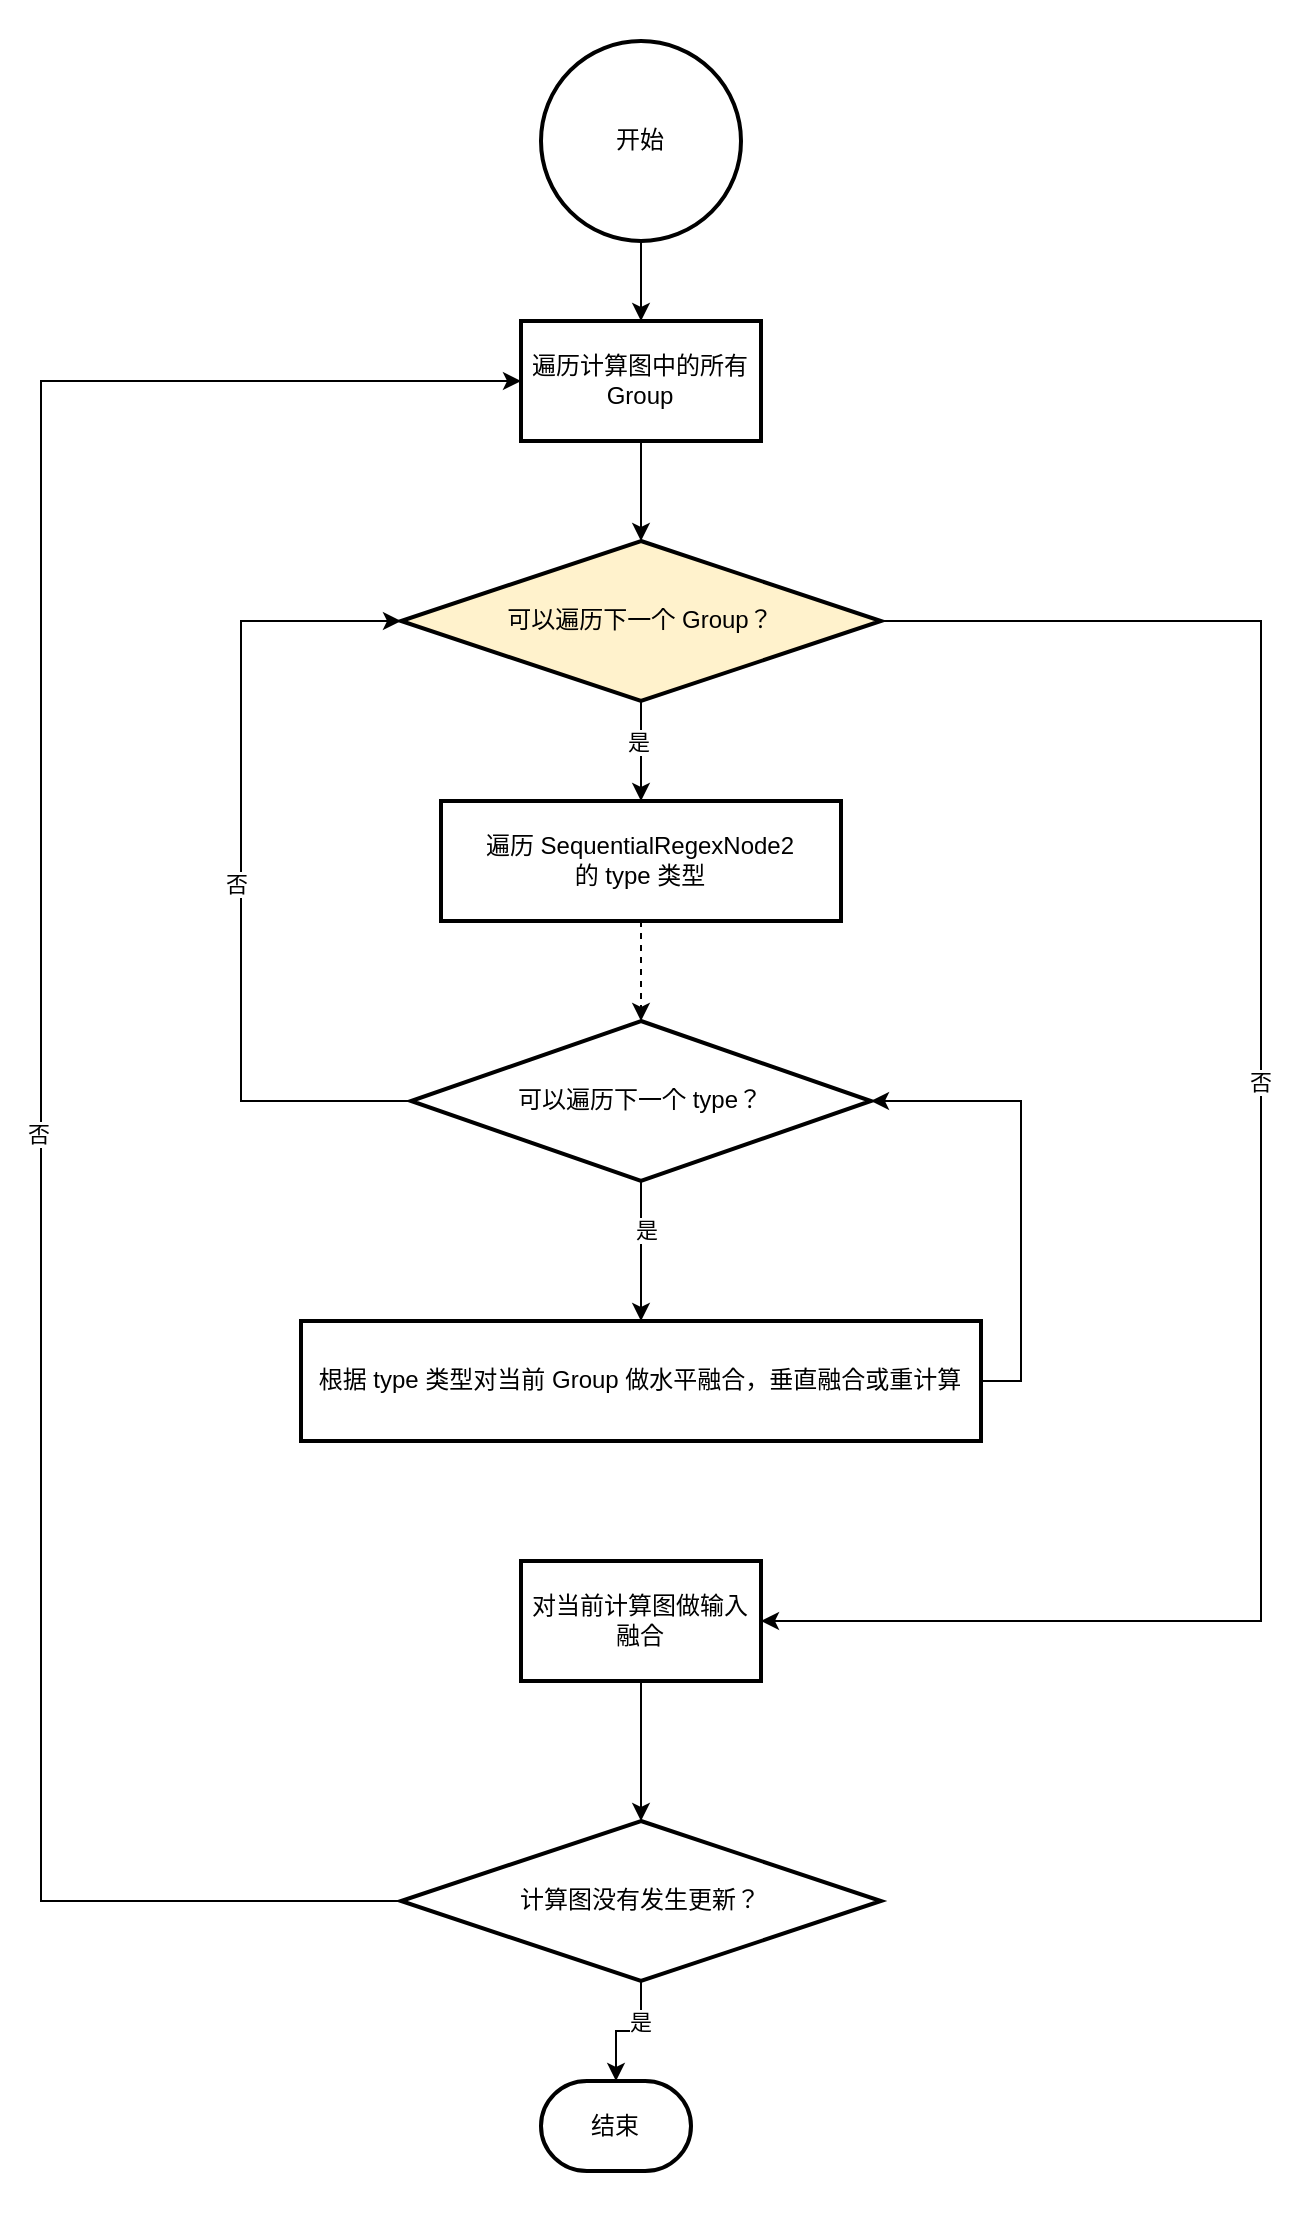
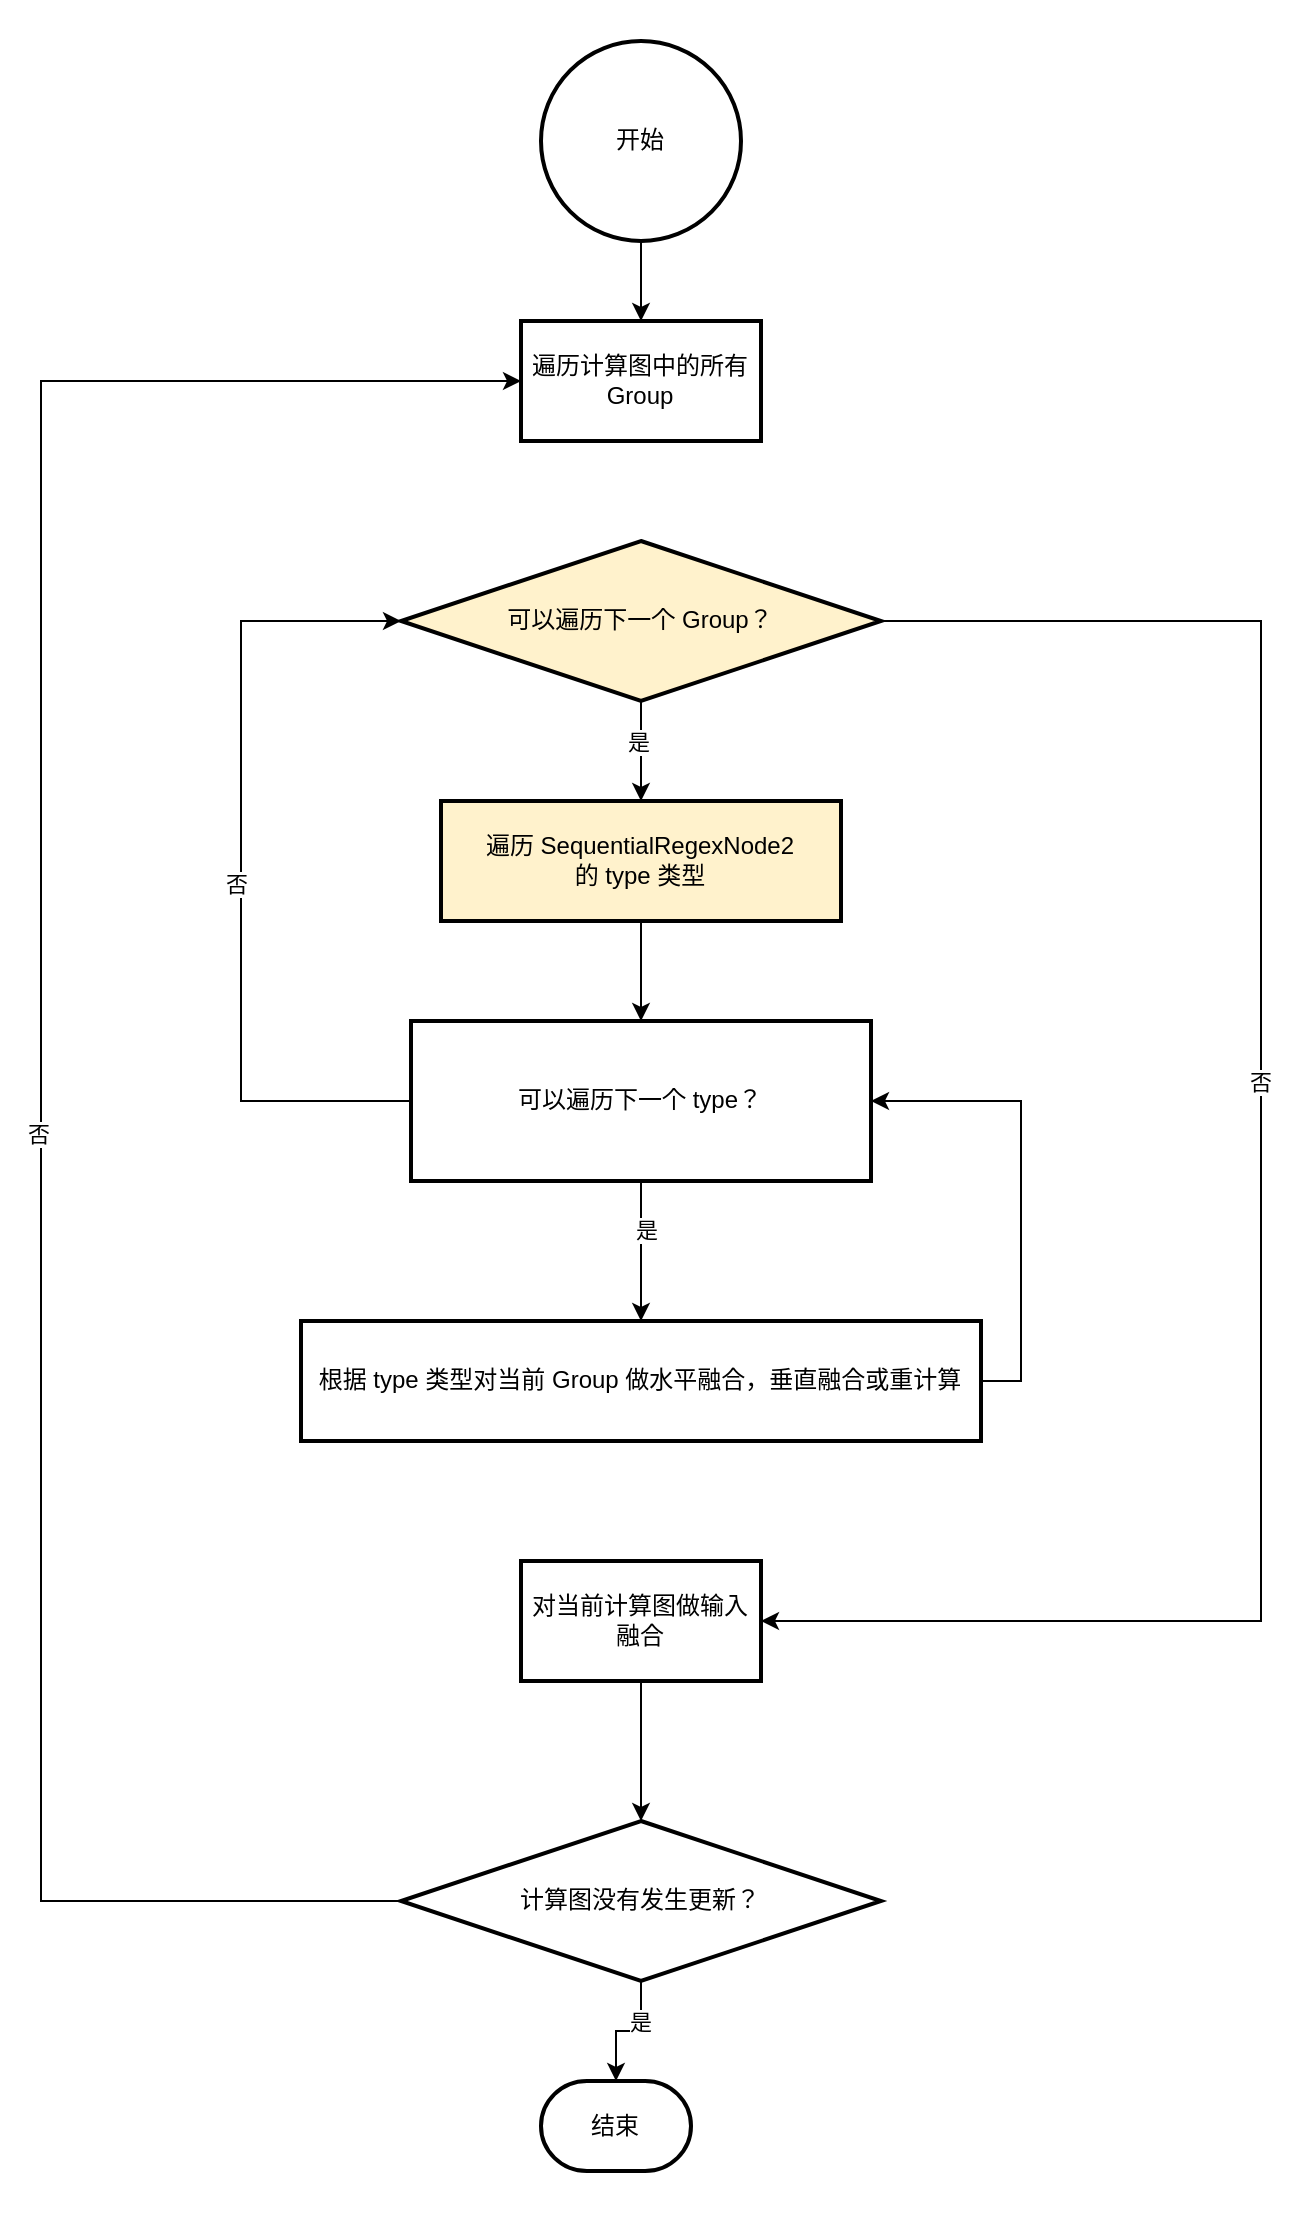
  <mxCell id="0" />
  <mxCell id="1" parent="0" />
  <mxCell id="2" style="edgeStyle=orthogonalEdgeStyle;rounded=0;orthogonalLoop=1;jettySize=auto;html=1;exitX=0.5;exitY=1;exitDx=0;exitDy=0;exitPerimeter=0;entryX=0.5;entryY=0;entryDx=0;entryDy=0;" edge="1" parent="1" source="3" target="25"><mxGeometry relative="1" as="geometry" /></mxCell>
  <mxCell id="3" value="开始" style="strokeWidth=2;html=1;shape=mxgraph.flowchart.start_2;whiteSpace=wrap;" vertex="1" parent="1"><mxGeometry x="270" y="20" width="100" height="100" as="geometry" /></mxCell>
  <mxCell id="4" style="edgeStyle=orthogonalEdgeStyle;rounded=0;orthogonalLoop=1;jettySize=auto;html=1;exitX=0.5;exitY=1;exitDx=0;exitDy=0;entryX=0.5;entryY=0;entryDx=0;entryDy=0;" edge="1" parent="1" source="8" target="27"><mxGeometry relative="1" as="geometry" /></mxCell>
  <mxCell id="5" value="是" style="edgeLabel;html=1;align=center;verticalAlign=middle;resizable=0;points=[];" vertex="1" connectable="0" parent="4"><mxGeometry x="-0.173" y="-2" relative="1" as="geometry"><mxPoint y="-1" as="offset" /></mxGeometry></mxCell>
  <mxCell id="6" style="edgeStyle=orthogonalEdgeStyle;rounded=0;orthogonalLoop=1;jettySize=auto;html=1;exitX=1;exitY=0.5;exitDx=0;exitDy=0;entryX=1;entryY=0.5;entryDx=0;entryDy=0;" edge="1" parent="1" source="8" target="17"><mxGeometry relative="1" as="geometry"><Array as="points"><mxPoint x="630" y="310" /><mxPoint x="630" y="810" /></Array></mxGeometry></mxCell>
  <mxCell id="7" value="否" style="edgeLabel;html=1;align=center;verticalAlign=middle;resizable=0;points=[];" vertex="1" connectable="0" parent="6"><mxGeometry x="-0.106" y="-1" relative="1" as="geometry"><mxPoint as="offset" /></mxGeometry></mxCell>
  <mxCell id="8" value="可以遍历下一个 Group？" style="rhombus;whiteSpace=wrap;html=1;strokeWidth=2;fillColor=#fff2cc;" vertex="1" parent="1"><mxGeometry x="200" y="270" width="240" height="80" as="geometry" /></mxCell>
  <mxCell id="9" value="" style="edgeStyle=orthogonalEdgeStyle;rounded=0;orthogonalLoop=1;jettySize=auto;html=1;entryX=0.5;entryY=0;entryDx=0;entryDy=0;" edge="1" parent="1" source="13" target="15"><mxGeometry relative="1" as="geometry"><mxPoint x="320" y="630" as="targetPoint" /></mxGeometry></mxCell>
  <mxCell id="10" value="是" style="edgeLabel;html=1;align=center;verticalAlign=middle;resizable=0;points=[];" vertex="1" connectable="0" parent="9"><mxGeometry x="-0.295" y="2" relative="1" as="geometry"><mxPoint y="-1" as="offset" /></mxGeometry></mxCell>
  <mxCell id="11" style="edgeStyle=orthogonalEdgeStyle;rounded=0;orthogonalLoop=1;jettySize=auto;html=1;exitX=0;exitY=0.5;exitDx=0;exitDy=0;entryX=0;entryY=0.5;entryDx=0;entryDy=0;" edge="1" parent="1" source="13" target="8"><mxGeometry relative="1" as="geometry"><Array as="points"><mxPoint x="120" y="550" /><mxPoint x="120" y="310" /></Array></mxGeometry></mxCell>
  <mxCell id="12" value="否" style="edgeLabel;html=1;align=center;verticalAlign=middle;resizable=0;points=[];" vertex="1" connectable="0" parent="11"><mxGeometry x="-0.044" y="3" relative="1" as="geometry"><mxPoint as="offset" /></mxGeometry></mxCell>
- <mxCell id="13" value="可以遍历下一个 type？" style="rhombus;whiteSpace=wrap;html=1;strokeWidth=2;" vertex="1" parent="1"><mxGeometry x="205" y="510" width="230" height="80" as="geometry" /></mxCell>
+ <mxCell id="13" value="可以遍历下一个 type？" style="whiteSpace=wrap;html=1;strokeWidth=2;rounded=0;" vertex="1" parent="1"><mxGeometry x="205" y="510" width="230" height="80" as="geometry" /></mxCell>
  <mxCell id="14" style="edgeStyle=orthogonalEdgeStyle;rounded=0;orthogonalLoop=1;jettySize=auto;html=1;exitX=1;exitY=0.5;exitDx=0;exitDy=0;entryX=1;entryY=0.5;entryDx=0;entryDy=0;" edge="1" parent="1" source="15" target="13"><mxGeometry relative="1" as="geometry" /></mxCell>
  <mxCell id="15" value="根据 type 类型对当前 Group 做水平融合，垂直融合或重计算" style="whiteSpace=wrap;html=1;strokeWidth=2;" vertex="1" parent="1"><mxGeometry x="150" y="660" width="340" height="60" as="geometry" /></mxCell>
  <mxCell id="16" value="" style="edgeStyle=orthogonalEdgeStyle;rounded=0;orthogonalLoop=1;jettySize=auto;html=1;" edge="1" parent="1" source="17" target="22"><mxGeometry relative="1" as="geometry" /></mxCell>
  <mxCell id="17" value="对当前计算图做输入融合" style="whiteSpace=wrap;html=1;strokeWidth=2;" vertex="1" parent="1"><mxGeometry x="260" y="780" width="120" height="60" as="geometry" /></mxCell>
  <mxCell id="18" style="edgeStyle=orthogonalEdgeStyle;rounded=0;orthogonalLoop=1;jettySize=auto;html=1;exitX=0.5;exitY=1;exitDx=0;exitDy=0;entryX=0.5;entryY=0;entryDx=0;entryDy=0;entryPerimeter=0;" edge="1" parent="1" source="22" target="23"><mxGeometry relative="1" as="geometry" /></mxCell>
  <mxCell id="19" value="是" style="edgeLabel;html=1;align=center;verticalAlign=middle;resizable=0;points=[];" vertex="1" connectable="0" parent="18"><mxGeometry x="-0.347" y="-1" relative="1" as="geometry"><mxPoint as="offset" /></mxGeometry></mxCell>
  <mxCell id="20" style="edgeStyle=orthogonalEdgeStyle;rounded=0;orthogonalLoop=1;jettySize=auto;html=1;exitX=0;exitY=0.5;exitDx=0;exitDy=0;entryX=0;entryY=0.5;entryDx=0;entryDy=0;" edge="1" parent="1" source="22" target="25"><mxGeometry relative="1" as="geometry"><Array as="points"><mxPoint x="20" y="950" /><mxPoint x="20" y="190" /></Array></mxGeometry></mxCell>
  <mxCell id="21" value="否" style="edgeLabel;html=1;align=center;verticalAlign=middle;resizable=0;points=[];" vertex="1" connectable="0" parent="20"><mxGeometry x="-0.043" y="2" relative="1" as="geometry"><mxPoint y="1" as="offset" /></mxGeometry></mxCell>
  <mxCell id="22" value="计算图没有发生更新？" style="rhombus;whiteSpace=wrap;html=1;strokeWidth=2;" vertex="1" parent="1"><mxGeometry x="200" y="910" width="240" height="80" as="geometry" /></mxCell>
  <mxCell id="23" value="结束" style="strokeWidth=2;html=1;shape=mxgraph.flowchart.terminator;whiteSpace=wrap;" vertex="1" parent="1"><mxGeometry x="270" y="1040" width="75" height="45" as="geometry" /></mxCell>
- <mxCell id="24" style="edgeStyle=orthogonalEdgeStyle;rounded=0;orthogonalLoop=1;jettySize=auto;html=1;exitX=0.5;exitY=1;exitDx=0;exitDy=0;entryX=0.5;entryY=0;entryDx=0;entryDy=0;" edge="1" parent="1" source="25" target="8"><mxGeometry relative="1" as="geometry" /></mxCell>
  <mxCell id="25" value="遍历计算图中的所有 Group" style="whiteSpace=wrap;html=1;strokeWidth=2;" vertex="1" parent="1"><mxGeometry x="260" width="120" height="60" as="geometry" y="160" /></mxCell>
- <mxCell id="26" style="edgeStyle=orthogonalEdgeStyle;rounded=0;orthogonalLoop=1;jettySize=auto;html=1;exitX=0.5;exitY=1;exitDx=0;exitDy=0;entryX=0.5;entryY=0;entryDx=0;entryDy=0;dashed=1;" edge="1" parent="1" source="27" target="13"><mxGeometry relative="1" as="geometry" /></mxCell>
- <mxCell id="27" value="遍历 SequentialRegexNode2&lt;br style=&quot;border-color: var(--border-color);&quot;&gt;的 type 类型" style="whiteSpace=wrap;html=1;strokeWidth=2;" vertex="1" parent="1"><mxGeometry x="220" y="400" width="200" height="60" as="geometry" /></mxCell>
+ <mxCell id="26" style="edgeStyle=orthogonalEdgeStyle;rounded=0;orthogonalLoop=1;jettySize=auto;html=1;exitX=0.5;exitY=1;exitDx=0;exitDy=0;entryX=0.5;entryY=0;entryDx=0;entryDy=0;" edge="1" parent="1" source="27" target="13"><mxGeometry relative="1" as="geometry" /></mxCell>
+ <mxCell id="27" value="遍历 SequentialRegexNode2&lt;br style=&quot;border-color: var(--border-color);&quot;&gt;的 type 类型" style="whiteSpace=wrap;html=1;strokeWidth=2;fillColor=#fff2cc;" vertex="1" parent="1"><mxGeometry x="220" y="400" width="200" height="60" as="geometry" /></mxCell>
